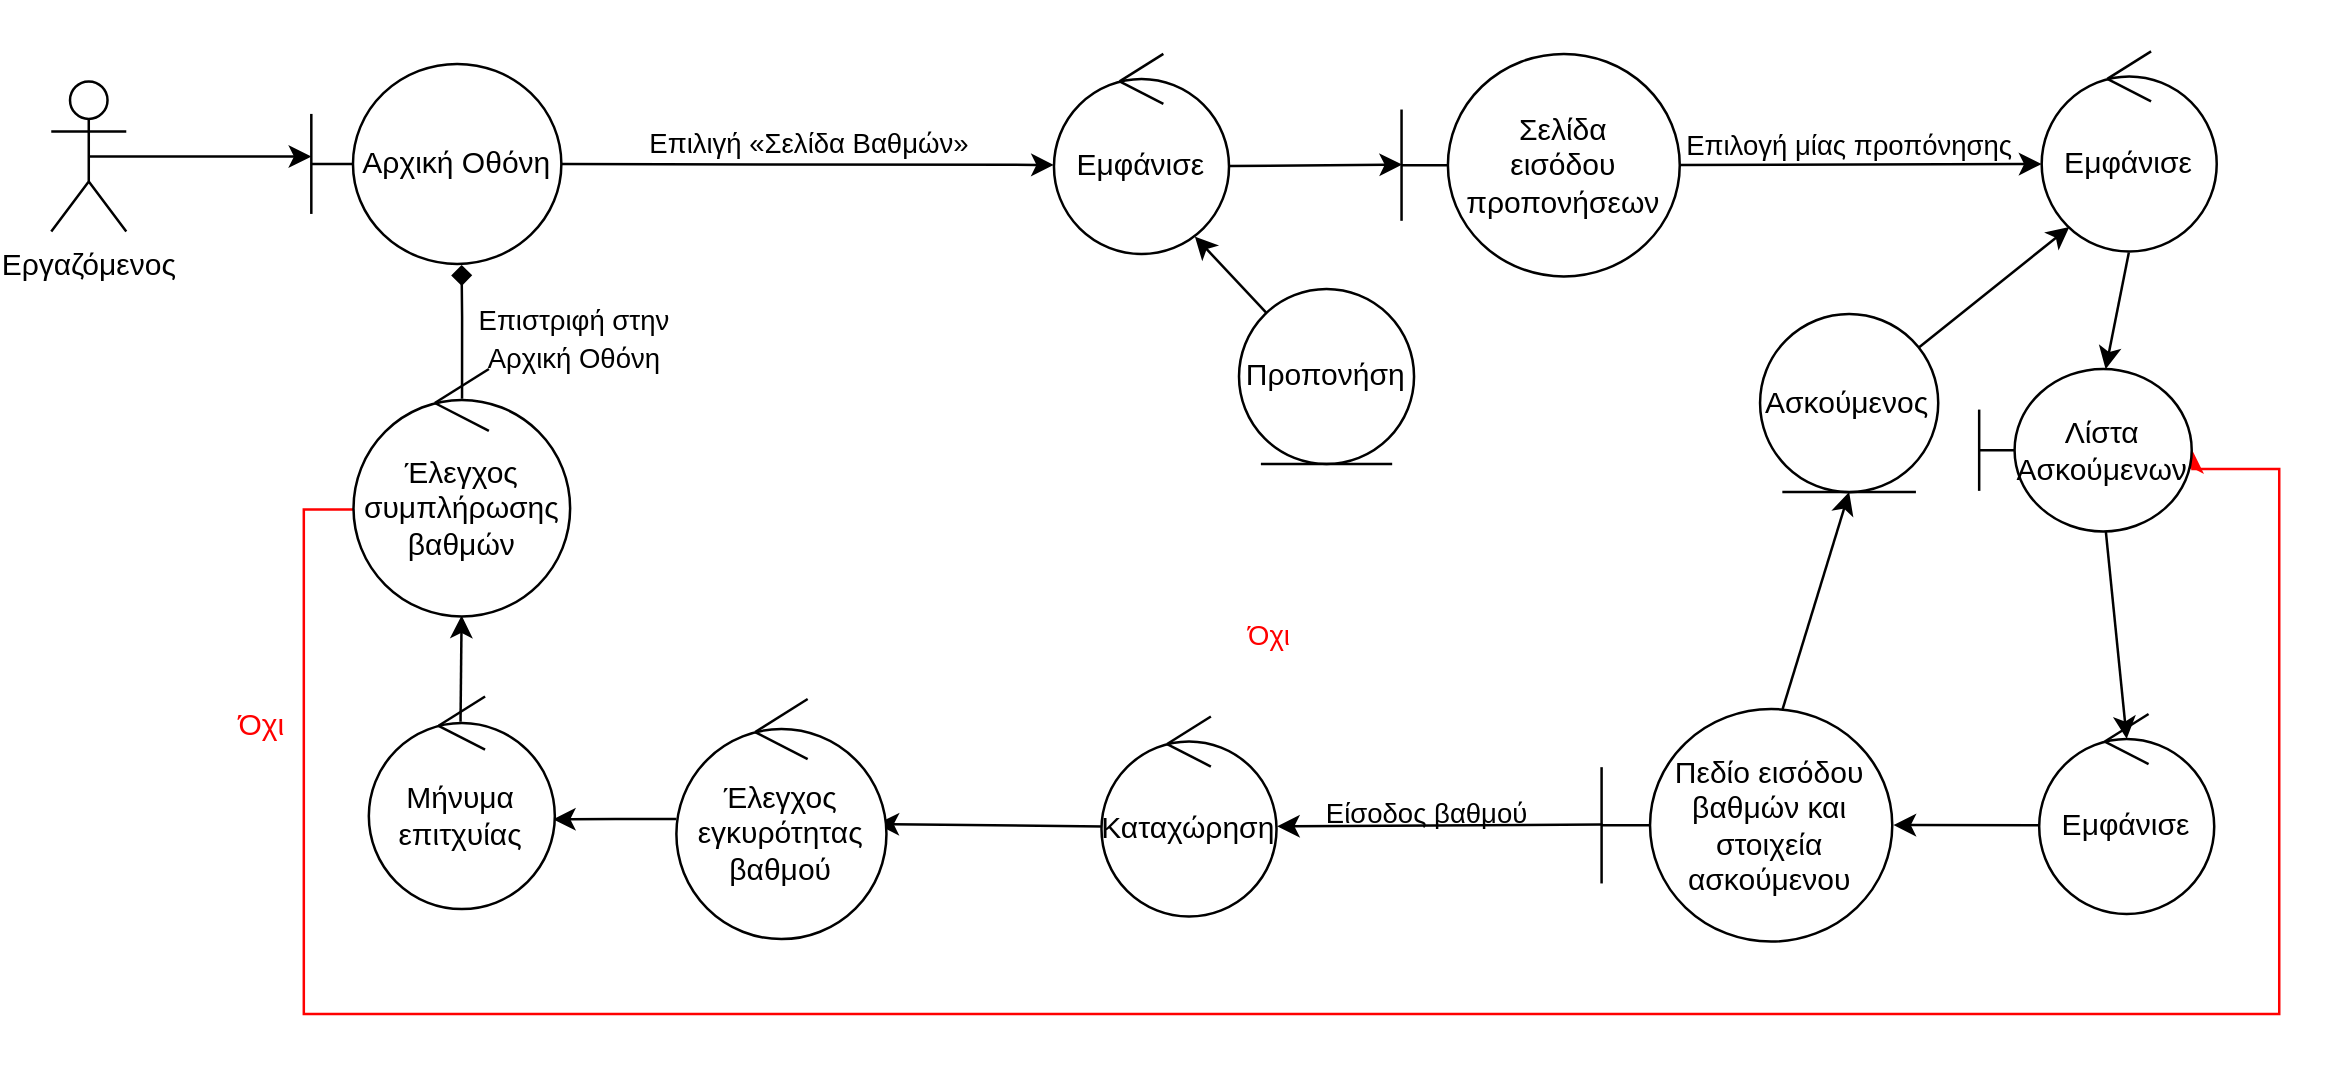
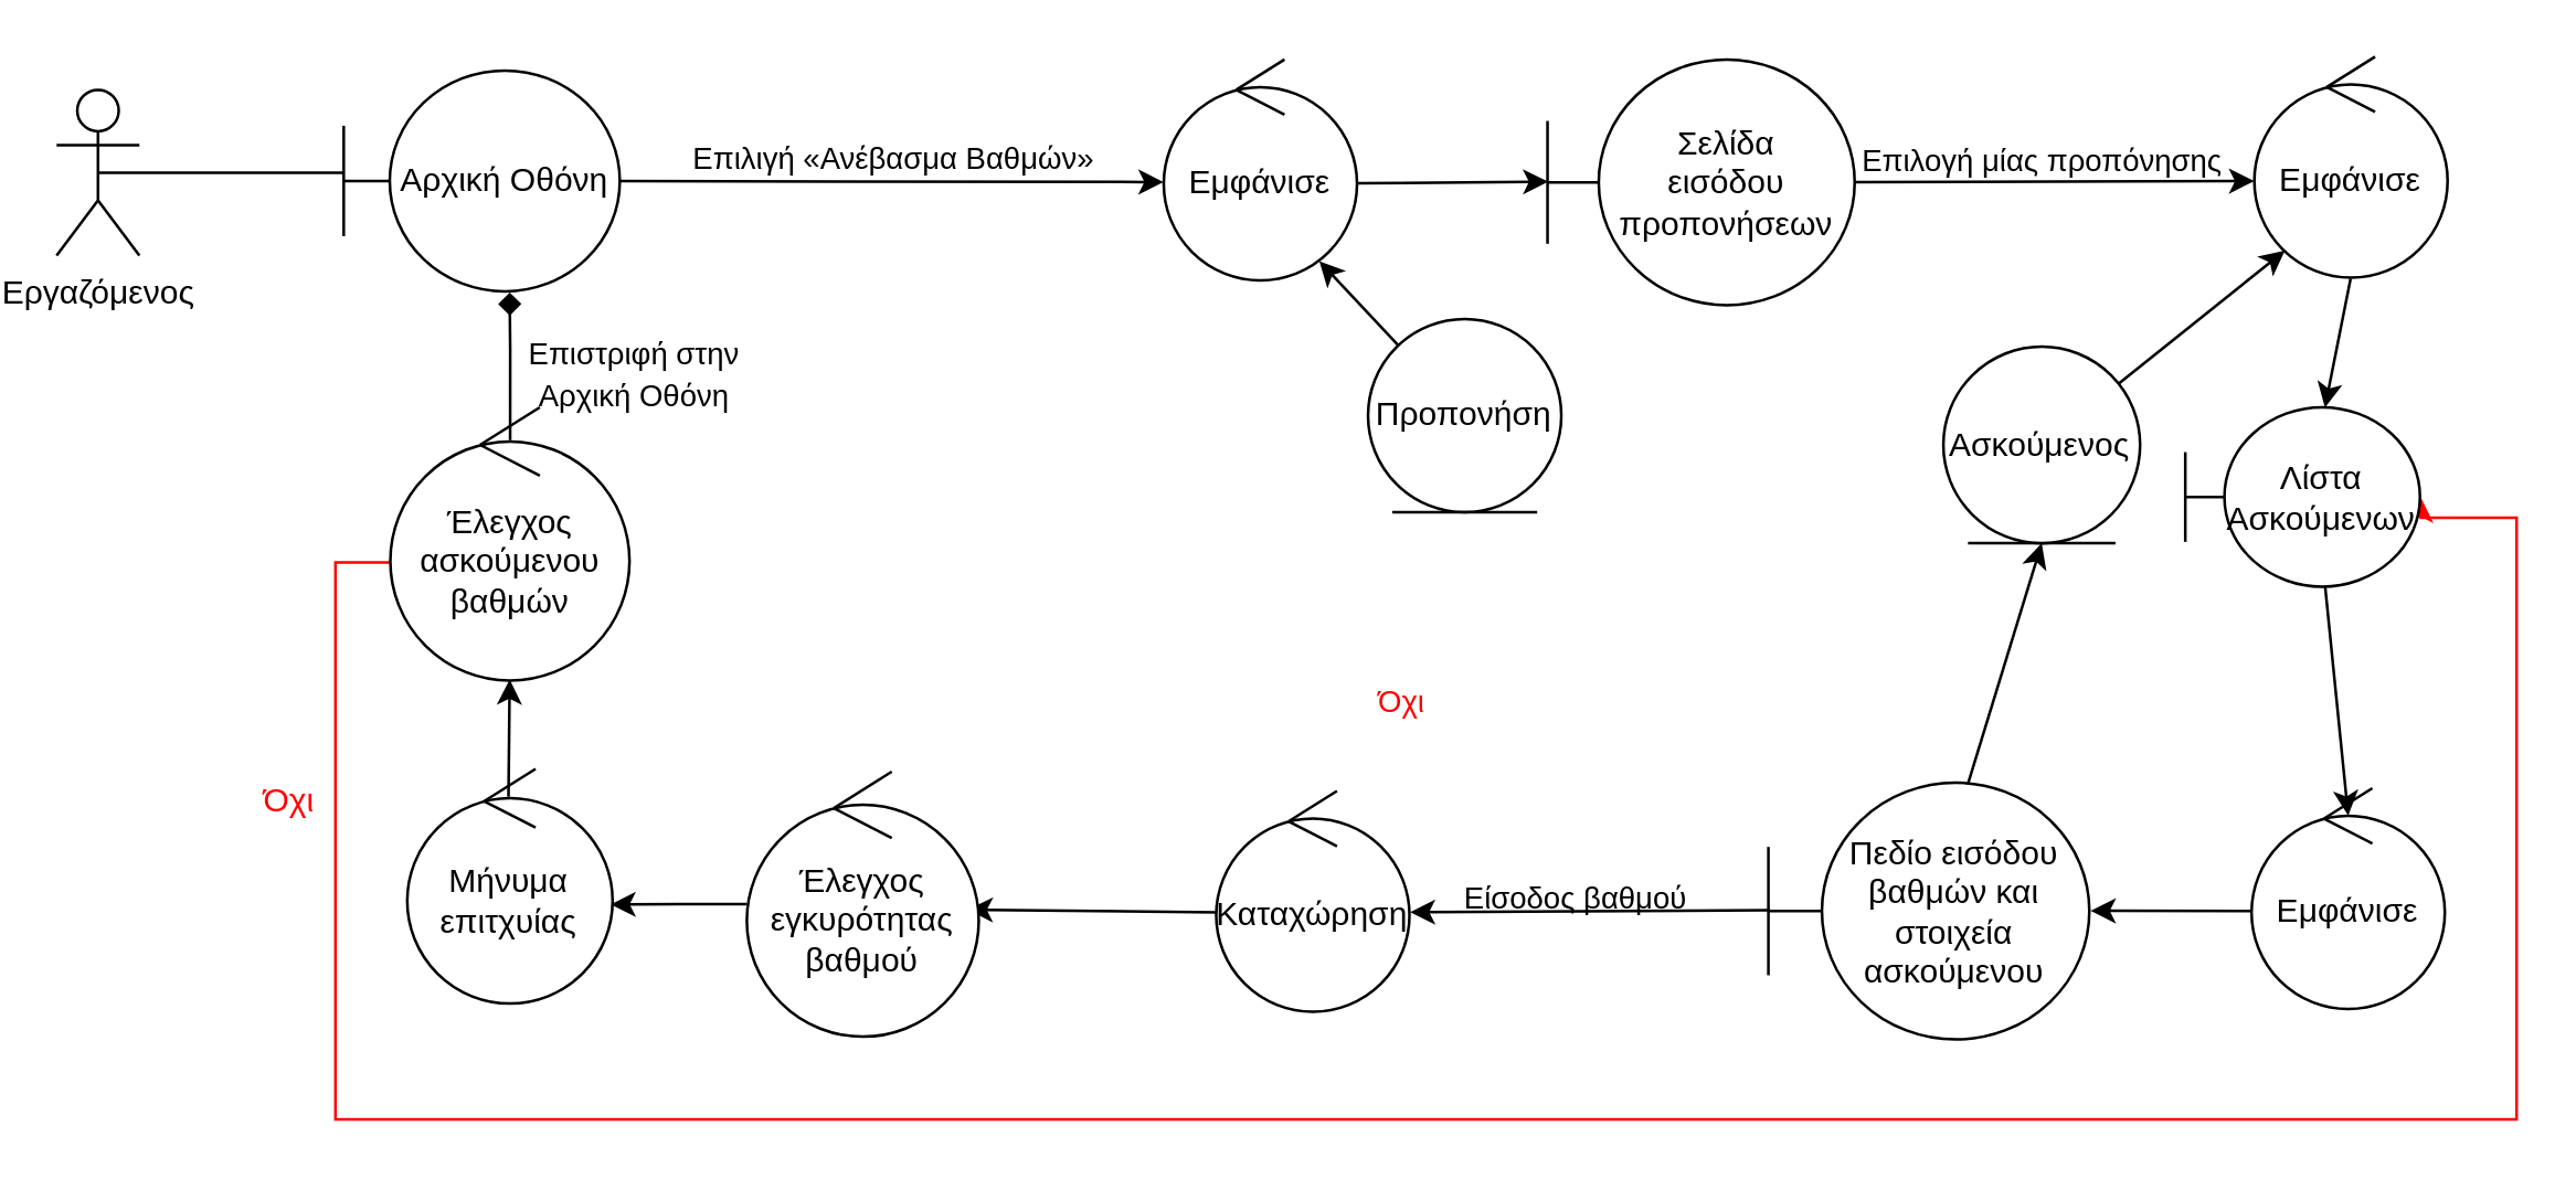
  <mxCell id="0" />
  <mxCell id="1" parent="0" />
- <mxCell id="2" style="rounded=0;orthogonalLoop=1;jettySize=auto;html=1;exitX=0.5;exitY=0.5;exitDx=0;exitDy=0;exitPerimeter=0;entryX=0;entryY=0.463;entryDx=0;entryDy=0;entryPerimeter=0;" parent="1" source="12" target="4" edge="1"><mxGeometry relative="1" as="geometry" /></mxCell>
+ <mxCell id="2" style="rounded=0;orthogonalLoop=1;jettySize=auto;html=1;exitX=0.5;exitY=0.5;exitDx=0;exitDy=0;exitPerimeter=0;entryX=0;entryY=0.463;entryDx=0;entryDy=0;entryPerimeter=0;endArrow=none;" parent="1" source="12" target="4" edge="1"><mxGeometry relative="1" as="geometry" /></mxCell>
  <mxCell id="3" style="rounded=0;orthogonalLoop=1;jettySize=auto;html=1;entryX=-0.001;entryY=0.555;entryDx=0;entryDy=0;entryPerimeter=0;" parent="1" source="4" target="6" edge="1"><mxGeometry relative="1" as="geometry" /></mxCell>
  <mxCell id="4" value="Αρχική Οθόνη" style="shape=umlBoundary;whiteSpace=wrap;html=1;" parent="1" vertex="1"><mxGeometry x="124" y="25" width="100" height="80" as="geometry" /></mxCell>
- <mxCell id="5" value="&lt;font style=&quot;font-size: 11px;&quot;&gt;Επιλιγή «Σελίδα Βαθμών»&lt;/font&gt;" style="text;html=1;align=center;verticalAlign=middle;resizable=0;points=[];autosize=1;strokeColor=none;fillColor=none;" parent="1" vertex="1"><mxGeometry x="238" y="42" width="170" height="30" as="geometry" /></mxCell>
+ <mxCell id="5" value="&lt;font style=&quot;font-size: 11px;&quot;&gt;Επιλιγή «Ανέβασμα Βαθμών»&lt;/font&gt;" style="text;html=1;align=center;verticalAlign=middle;resizable=0;points=[];autosize=1;strokeColor=none;fillColor=none;" parent="1" vertex="1"><mxGeometry x="238" y="42" width="170" height="30" as="geometry" /></mxCell>
  <mxCell id="6" value="Εμφάνισε" style="ellipse;shape=umlControl;whiteSpace=wrap;html=1;" parent="1" vertex="1"><mxGeometry x="421" y="21" width="70" height="80" as="geometry" /></mxCell>
  <mxCell id="7" style="rounded=0;orthogonalLoop=1;jettySize=auto;html=1;entryX=0.002;entryY=0.497;entryDx=0;entryDy=0;exitX=1.002;exitY=0.561;exitDx=0;exitDy=0;exitPerimeter=0;entryPerimeter=0;" parent="1" source="6" target="33" edge="1"><mxGeometry relative="1" as="geometry"><mxPoint x="510" y="71" as="sourcePoint" /><mxPoint x="560" y="66" as="targetPoint" /></mxGeometry></mxCell>
  <mxCell id="8" style="rounded=0;orthogonalLoop=1;jettySize=auto;html=1;entryX=1.004;entryY=0.499;entryDx=0;entryDy=0;exitX=0.004;exitY=0.556;exitDx=0;exitDy=0;exitPerimeter=0;entryPerimeter=0;" parent="1" source="11" target="32" edge="1"><mxGeometry relative="1" as="geometry"><mxPoint x="400" y="215" as="sourcePoint" /><mxPoint x="730" y="329" as="targetPoint" /></mxGeometry></mxCell>
  <mxCell id="9" style="edgeStyle=none;rounded=0;orthogonalLoop=1;jettySize=auto;html=1;exitX=1.003;exitY=0.499;exitDx=0;exitDy=0;entryX=-0.001;entryY=0.563;entryDx=0;entryDy=0;entryPerimeter=0;exitPerimeter=0;" parent="1" source="33" target="17" edge="1"><mxGeometry relative="1" as="geometry"><mxPoint x="420" y="395" as="targetPoint" /><mxPoint x="640" y="66" as="sourcePoint" /></mxGeometry></mxCell>
  <mxCell id="10" value="&lt;span style=&quot;font-size: 11px;&quot;&gt;Επιλογή μίας προπόνησης&lt;br&gt;&lt;/span&gt;" style="text;html=1;align=center;verticalAlign=middle;resizable=0;points=[];autosize=1;strokeColor=none;fillColor=none;rotation=0;" parent="1" vertex="1"><mxGeometry x="664" y="43" width="150" height="30" as="geometry" /></mxCell>
  <mxCell id="11" value="Εμφάνισε" style="ellipse;shape=umlControl;whiteSpace=wrap;html=1;" parent="1" vertex="1"><mxGeometry x="815" y="285" width="70" height="80" as="geometry" /></mxCell>
  <mxCell id="12" value="Εργαζόμενος&lt;br&gt;" style="shape=umlActor;verticalLabelPosition=bottom;verticalAlign=top;html=1;flipH=0;flipV=0;" parent="1" vertex="1"><mxGeometry x="20" y="32" width="30" height="60" as="geometry" /></mxCell>
  <mxCell id="13" style="edgeStyle=none;rounded=0;orthogonalLoop=1;jettySize=auto;html=1;entryX=1.003;entryY=0.549;entryDx=0;entryDy=0;entryPerimeter=0;exitX=0.003;exitY=0.497;exitDx=0;exitDy=0;exitPerimeter=0;" parent="1" source="32" target="15" edge="1"><mxGeometry relative="1" as="geometry"><mxPoint x="650" y="329" as="sourcePoint" /><mxPoint x="510.16" y="330.137" as="targetPoint" /></mxGeometry></mxCell>
  <mxCell id="14" style="rounded=0;orthogonalLoop=1;jettySize=auto;html=1;exitX=0.014;exitY=0.55;exitDx=0;exitDy=0;exitPerimeter=0;" parent="1" source="15" edge="1"><mxGeometry relative="1" as="geometry"><mxPoint x="350" y="329" as="targetPoint" /></mxGeometry></mxCell>
  <mxCell id="15" value="Καταχώρηση" style="ellipse;shape=umlControl;whiteSpace=wrap;html=1;" parent="1" vertex="1"><mxGeometry x="440" y="286" width="70" height="80" as="geometry" /></mxCell>
  <mxCell id="16" style="edgeStyle=none;rounded=0;orthogonalLoop=1;jettySize=auto;html=1;entryX=0.595;entryY=0.001;entryDx=0;entryDy=0;exitX=0.498;exitY=1.005;exitDx=0;exitDy=0;exitPerimeter=0;entryPerimeter=0;" parent="1" source="17" target="36" edge="1"><mxGeometry relative="1" as="geometry"><mxPoint x="850" y="145" as="targetPoint" /></mxGeometry></mxCell>
  <mxCell id="17" value="Εμφάνισε" style="ellipse;shape=umlControl;whiteSpace=wrap;html=1;" parent="1" vertex="1"><mxGeometry x="816" y="20" width="70" height="80" as="geometry" /></mxCell>
  <mxCell id="18" style="edgeStyle=none;rounded=0;orthogonalLoop=1;jettySize=auto;html=1;exitX=0.596;exitY=1.001;exitDx=0;exitDy=0;entryX=0.5;entryY=0.124;entryDx=0;entryDy=0;entryPerimeter=0;exitPerimeter=0;" parent="1" source="36" target="11" edge="1"><mxGeometry relative="1" as="geometry"><mxPoint x="850" y="295" as="targetPoint" /><mxPoint x="850" y="225" as="sourcePoint" /></mxGeometry></mxCell>
  <mxCell id="19" value="&lt;font style=&quot;font-size: 11px;&quot;&gt;Είσοδος βαθμού&lt;/font&gt;" style="text;html=1;align=center;verticalAlign=middle;resizable=0;points=[];autosize=1;strokeColor=none;fillColor=none;" parent="1" vertex="1"><mxGeometry x="520" y="310" width="100" height="30" as="geometry" /></mxCell>
  <mxCell id="20" style="rounded=0;orthogonalLoop=1;jettySize=auto;html=1;exitX=0.493;exitY=0.119;exitDx=0;exitDy=0;exitPerimeter=0;entryX=0.499;entryY=0.996;entryDx=0;entryDy=0;entryPerimeter=0;" parent="1" source="25" target="27" edge="1"><mxGeometry relative="1" as="geometry"><mxPoint x="180" y="275" as="sourcePoint" /><mxPoint x="184" y="225" as="targetPoint" /></mxGeometry></mxCell>
  <mxCell id="21" style="edgeStyle=orthogonalEdgeStyle;rounded=0;orthogonalLoop=1;jettySize=auto;html=1;entryX=0.99;entryY=0.578;entryDx=0;entryDy=0;entryPerimeter=0;" parent="1" source="22" target="25" edge="1"><mxGeometry relative="1" as="geometry" /></mxCell>
  <mxCell id="22" value="Έλεγχος εγκυρότητας βαθμού" style="ellipse;shape=umlControl;whiteSpace=wrap;html=1;" parent="1" vertex="1"><mxGeometry x="270" y="279" width="84" height="96" as="geometry" /></mxCell>
  <mxCell id="23" value="&lt;font style=&quot;font-size: 11px;&quot;&gt;Επιστριφή στην &lt;br&gt;Αρχική Οθόνη&lt;/font&gt;" style="text;html=1;align=center;verticalAlign=middle;resizable=0;points=[];autosize=1;strokeColor=none;fillColor=none;rotation=0;" parent="1" vertex="1"><mxGeometry x="179" y="115" width="100" height="40" as="geometry" /></mxCell>
  <mxCell id="24" style="rounded=0;orthogonalLoop=1;jettySize=auto;html=1;exitX=0.008;exitY=0.568;exitDx=0;exitDy=0;fillColor=#e51400;strokeColor=#FF0000;exitPerimeter=0;edgeStyle=orthogonalEdgeStyle;entryX=1.004;entryY=0.503;entryDx=0;entryDy=0;entryPerimeter=0;" parent="1" source="27" target="36" edge="1"><mxGeometry relative="1" as="geometry"><mxPoint x="491" y="369" as="sourcePoint" /><mxPoint x="930" y="175" as="targetPoint" /><Array as="points"><mxPoint x="121" y="203" /><mxPoint x="121" y="405" /><mxPoint x="911" y="405" /><mxPoint x="911" y="187" /></Array></mxGeometry></mxCell>
  <mxCell id="25" value="Μήνυμα επιτχυίας" style="ellipse;shape=umlControl;whiteSpace=wrap;html=1;" parent="1" vertex="1"><mxGeometry x="147" y="278" width="74.38" height="85" as="geometry" /></mxCell>
  <mxCell id="26" style="edgeStyle=orthogonalEdgeStyle;rounded=0;orthogonalLoop=1;jettySize=auto;html=1;entryX=0.601;entryY=1.005;entryDx=0;entryDy=0;entryPerimeter=0;exitX=0.501;exitY=0.12;exitDx=0;exitDy=0;exitPerimeter=0;endArrow=diamond;" parent="1" source="27" target="4" edge="1"><mxGeometry relative="1" as="geometry" /></mxCell>
- <mxCell id="27" value="Έλεγχος συμπλήρωσης&lt;br&gt;βαθμών" style="ellipse;shape=umlControl;whiteSpace=wrap;html=1;" parent="1" vertex="1"><mxGeometry x="140.88" y="147" width="86.63" height="99" as="geometry" /></mxCell>
+ <mxCell id="27" value="Έλεγχος ασκούμενου&lt;br&gt;βαθμών" style="ellipse;shape=umlControl;whiteSpace=wrap;html=1;" parent="1" vertex="1"><mxGeometry x="140.88" y="147" width="86.63" height="99" as="geometry" /></mxCell>
  <mxCell id="28" value="&lt;font color=&quot;#ff0000&quot;&gt;Όχι&lt;/font&gt;" style="text;html=1;align=center;verticalAlign=middle;resizable=0;points=[];autosize=1;strokeColor=none;fillColor=none;" parent="1" vertex="1"><mxGeometry x="84" y="275" width="40" height="30" as="geometry" /></mxCell>
  <mxCell id="29" style="rounded=0;orthogonalLoop=1;jettySize=auto;html=1;entryX=0.158;entryY=0.878;entryDx=0;entryDy=0;entryPerimeter=0;" parent="1" source="30" target="17" edge="1"><mxGeometry relative="1" as="geometry" /></mxCell>
  <mxCell id="30" value="Ασκούμενος" style="ellipse;shape=umlEntity;whiteSpace=wrap;html=1;" parent="1" vertex="1"><mxGeometry x="703.37" y="125" width="71.25" height="71.25" as="geometry" /></mxCell>
  <mxCell id="31" style="rounded=0;orthogonalLoop=1;jettySize=auto;html=1;entryX=0.5;entryY=1;entryDx=0;entryDy=0;" parent="1" source="32" target="30" edge="1"><mxGeometry relative="1" as="geometry" /></mxCell>
  <mxCell id="32" value="Πεδίο εισόδου βαθμών και στοιχεία ασκούμενου" style="shape=umlBoundary;whiteSpace=wrap;html=1;" parent="1" vertex="1"><mxGeometry x="640" y="283" width="116.25" height="93" as="geometry" /></mxCell>
  <mxCell id="33" value="Σελίδα&lt;br&gt;εισόδου&lt;br&gt;προπονήσεων" style="shape=umlBoundary;whiteSpace=wrap;html=1;" parent="1" vertex="1"><mxGeometry x="560" y="21" width="111.25" height="89" as="geometry" /></mxCell>
  <mxCell id="34" style="rounded=0;orthogonalLoop=1;jettySize=auto;html=1;entryX=0.805;entryY=0.913;entryDx=0;entryDy=0;entryPerimeter=0;" parent="1" source="35" target="6" edge="1"><mxGeometry relative="1" as="geometry" /></mxCell>
  <mxCell id="35" value="Προπονήση" style="ellipse;shape=umlEntity;whiteSpace=wrap;html=1;" parent="1" vertex="1"><mxGeometry x="495" y="115" width="70" height="70" as="geometry" /></mxCell>
  <mxCell id="36" value="Λίστα Ασκούμενων" style="shape=umlBoundary;whiteSpace=wrap;html=1;" parent="1" vertex="1"><mxGeometry x="791" y="147" width="85" height="65" as="geometry" /></mxCell>
  <mxCell id="37" value="&lt;font color=&quot;#ff0000&quot; style=&quot;font-size: 11px;&quot;&gt;Όχι&lt;/font&gt;" style="text;html=1;align=center;verticalAlign=middle;resizable=0;points=[];autosize=1;strokeColor=none;fillColor=none;" parent="1" vertex="1"><mxGeometry x="487" y="239" width="40" height="30" as="geometry" /></mxCell>
